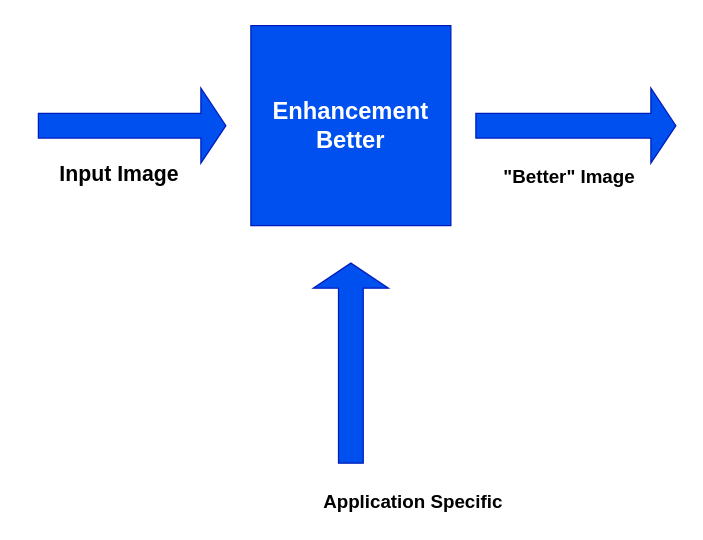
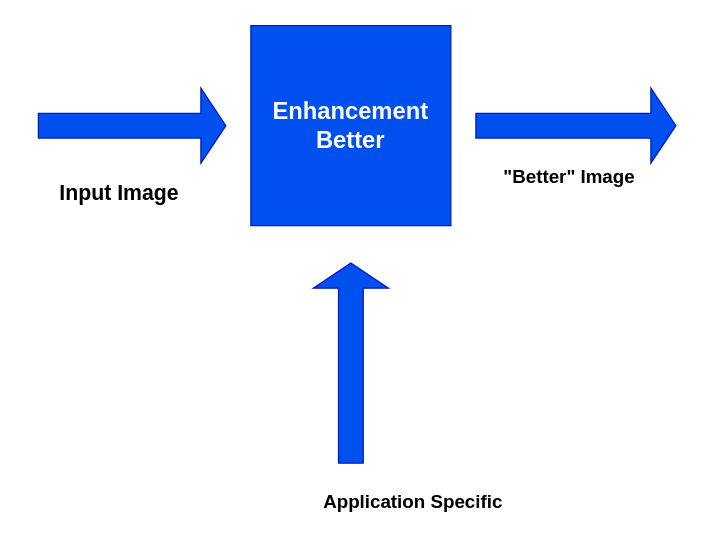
  <mxCell id="0" />
  <mxCell id="1" parent="0" />
  <mxCell id="2" value="" style="html=1;shadow=0;dashed=0;align=center;verticalAlign=middle;shape=mxgraph.arrows2.arrow;dy=0.67;dx=20;notch=0;fillColor=#0050ef;strokeColor=#001DBC;fontColor=#ffffff;" vertex="1" parent="1"><mxGeometry x="30" y="70" width="150" height="60" as="geometry" /></mxCell>
  <mxCell id="3" value="" style="whiteSpace=wrap;html=1;aspect=fixed;fillColor=#0050ef;strokeColor=#001DBC;fontColor=#ffffff;" vertex="1" parent="1"><mxGeometry x="200" y="20" width="160" height="160" as="geometry" /></mxCell>
  <mxCell id="4" value="" style="html=1;shadow=0;dashed=0;align=center;verticalAlign=middle;shape=mxgraph.arrows2.arrow;dy=0.67;dx=20;notch=0;rotation=-90;fillColor=#0050ef;strokeColor=#001DBC;fontColor=#ffffff;" vertex="1" parent="1"><mxGeometry x="200" y="260" width="160" height="60" as="geometry" /></mxCell>
  <mxCell id="5" value="" style="html=1;shadow=0;dashed=0;align=center;verticalAlign=middle;shape=mxgraph.arrows2.arrow;dy=0.67;dx=20;notch=0;fillColor=#0050ef;strokeColor=#001DBC;fontColor=#ffffff;" vertex="1" parent="1"><mxGeometry x="380" y="70" width="160" height="60" as="geometry" /></mxCell>
  <mxCell id="6" value="&lt;font color=&quot;#ffffff&quot; style=&quot;font-size: 19px&quot;&gt;&lt;b&gt;Enhancement Better&lt;/b&gt;&lt;/font&gt;" style="text;html=1;strokeColor=none;fillColor=none;align=center;verticalAlign=middle;whiteSpace=wrap;rounded=0;" vertex="1" parent="1"><mxGeometry x="260" y="90" width="40" height="20" as="geometry" /></mxCell>
- <mxCell id="7" value="&lt;b&gt;&lt;font style=&quot;font-size: 17px&quot;&gt;Input Image&lt;/font&gt;&lt;/b&gt;" style="text;html=1;strokeColor=none;fillColor=none;align=center;verticalAlign=middle;whiteSpace=wrap;rounded=0;fontSize=15;" vertex="1" parent="1"><mxGeometry x="20" y="130" width="150" height="20" as="geometry" /></mxCell>
+ <mxCell id="7" value="&lt;b&gt;&lt;font style=&quot;font-size: 17px&quot;&gt;Input Image&lt;/font&gt;&lt;/b&gt;" style="text;html=1;strokeColor=none;fillColor=none;align=center;verticalAlign=middle;whiteSpace=wrap;rounded=0;fontSize=15;" vertex="1" parent="1"><mxGeometry x="20" y="145" width="150" height="20" as="geometry" /></mxCell>
  <mxCell id="8" value="&lt;b&gt;&quot;Better&quot; Image&lt;/b&gt;" style="text;html=1;strokeColor=none;fillColor=none;align=center;verticalAlign=middle;whiteSpace=wrap;rounded=0;fontSize=15;" vertex="1" parent="1"><mxGeometry x="390" y="130" width="130" height="20" as="geometry" /></mxCell>
  <mxCell id="9" value="&lt;b&gt;Application Specific&lt;/b&gt;" style="text;html=1;strokeColor=none;fillColor=none;align=center;verticalAlign=middle;whiteSpace=wrap;rounded=0;fontSize=15;" vertex="1" parent="1"><mxGeometry x="230" y="390" width="200" height="20" as="geometry" /></mxCell>
